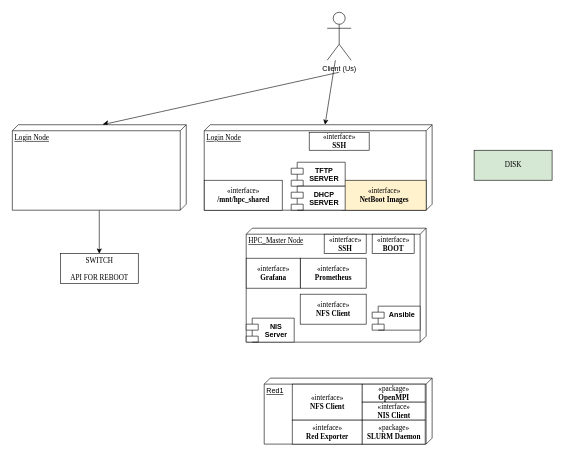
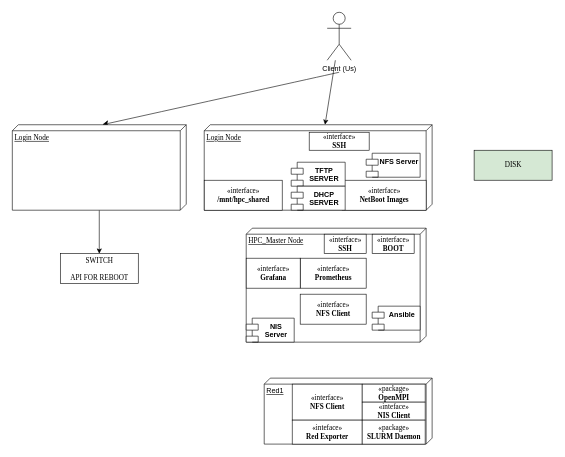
  <mxCell id="0" />
  <mxCell id="1" parent="0" />
  <mxCell id="2" value="Login Node" style="verticalAlign=top;align=left;spacingTop=8;spacingLeft=2;spacingRight=12;shape=cube;size=10;direction=south;fontStyle=4;html=1;rounded=0;shadow=0;comic=0;labelBackgroundColor=none;strokeWidth=1;fontFamily=Verdana;fontSize=12;FillColor=#006400;rotation=0;" parent="1" vertex="1"><mxGeometry x="340" y="207.5" width="380" height="142.5" as="geometry" /></mxCell>
  <mxCell id="3" value="HPC_Master Node" style="verticalAlign=top;align=left;spacingTop=8;spacingLeft=2;spacingRight=12;shape=cube;size=10;direction=south;fontStyle=4;html=1;rounded=0;shadow=0;comic=0;labelBackgroundColor=none;strokeWidth=1;fontFamily=Verdana;fontSize=12" parent="1" vertex="1"><mxGeometry x="410" y="380" width="300" height="190" as="geometry" /></mxCell>
  <mxCell id="4" style="edgeStyle=none;html=1;" edge="1" parent="1" source="5" target="2"><mxGeometry relative="1" as="geometry" /></mxCell>
  <mxCell id="5" value="Client (Us)" style="shape=umlActor;verticalLabelPosition=bottom;verticalAlign=top;html=1;outlineConnect=0;" parent="1" vertex="1"><mxGeometry x="545" y="20" width="40" height="80" as="geometry" /></mxCell>
- <mxCell id="6" value="«interface»&lt;br&gt;&lt;b&gt;NetBoot Images&lt;br&gt;&lt;/b&gt;" style="html=1;rounded=0;shadow=0;comic=0;labelBackgroundColor=none;strokeWidth=1;fontFamily=Verdana;fontSize=12;align=center;fillColor=#fff2cc;" parent="1" vertex="1"><mxGeometry x="570" y="300" width="140" height="50" as="geometry" /></mxCell>
+ <mxCell id="6" value="«interface»&lt;br&gt;&lt;b&gt;NetBoot Images&lt;br&gt;&lt;/b&gt;" style="html=1;rounded=0;shadow=0;comic=0;labelBackgroundColor=none;strokeWidth=1;fontFamily=Verdana;fontSize=12;align=center;" parent="1" vertex="1"><mxGeometry x="570" y="300" width="140" height="50" as="geometry" /></mxCell>
  <mxCell id="7" value="&lt;b&gt;NIS Server&lt;/b&gt;" style="shape=module;align=left;spacingLeft=20;align=center;verticalAlign=top;whiteSpace=wrap;html=1;" parent="1" vertex="1"><mxGeometry x="410" y="530" width="80" height="40" as="geometry" /></mxCell>
  <mxCell id="8" value="«interface»&lt;br&gt;&lt;b&gt;NFS Client&lt;/b&gt;" style="html=1;rounded=0;shadow=0;comic=0;labelBackgroundColor=none;strokeWidth=1;fontFamily=Verdana;fontSize=12;align=center;" parent="1" vertex="1"><mxGeometry x="500" y="490" width="110" height="50" as="geometry" /></mxCell>
  <mxCell id="9" value="" style="group" parent="1" vertex="1" connectable="0"><mxGeometry x="440" y="630" width="280" height="110" as="geometry" /></mxCell>
  <mxCell id="10" value="Red1&lt;div&gt;&lt;br&gt;&lt;/div&gt;" style="verticalAlign=top;align=left;spacingTop=8;spacingLeft=2;spacingRight=12;shape=cube;size=10;direction=south;fontStyle=4;html=1;whiteSpace=wrap;" parent="9" vertex="1"><mxGeometry width="280" height="110" as="geometry" /></mxCell>
  <mxCell id="11" value="«interface»&lt;br&gt;&lt;b&gt;NFS Client&lt;/b&gt;" style="html=1;rounded=0;shadow=0;comic=0;labelBackgroundColor=none;strokeWidth=1;fontFamily=Verdana;fontSize=12;align=center;" parent="9" vertex="1"><mxGeometry x="46.667" y="10" width="116.667" height="60" as="geometry" /></mxCell>
  <mxCell id="12" value="«package»&lt;br&gt;&lt;b&gt;OpenMPI&lt;/b&gt;" style="html=1;rounded=0;shadow=0;comic=0;labelBackgroundColor=none;strokeWidth=1;fontFamily=Verdana;fontSize=12;align=center;" parent="9" vertex="1"><mxGeometry x="163.333" y="10" width="105" height="30" as="geometry" /></mxCell>
  <mxCell id="13" value="«inteface»&lt;br&gt;&lt;b&gt;Red Exporter&lt;/b&gt;" style="html=1;rounded=0;shadow=0;comic=0;labelBackgroundColor=none;strokeWidth=1;fontFamily=Verdana;fontSize=12;align=center;" parent="9" vertex="1"><mxGeometry x="46.667" y="70" width="116.667" height="40" as="geometry" /></mxCell>
- <mxCell id="14" value="«interface»&lt;br&gt;&lt;b&gt;NIS Client&lt;/b&gt;" style="html=1;rounded=0;shadow=0;comic=0;labelBackgroundColor=none;strokeWidth=1;fontFamily=Verdana;fontSize=12;align=center;" parent="9" vertex="1"><mxGeometry x="163.333" y="40" width="105" height="30" as="geometry" /></mxCell>
+ <mxCell id="14" value="«inteface»&lt;br&gt;&lt;b&gt;NIS Client&lt;/b&gt;" style="html=1;rounded=0;shadow=0;comic=0;labelBackgroundColor=none;strokeWidth=1;fontFamily=Verdana;fontSize=12;align=center;" parent="9" vertex="1"><mxGeometry x="163.333" y="40" width="105" height="30" as="geometry" /></mxCell>
  <mxCell id="15" value="«package»&lt;br&gt;&lt;b&gt;SLURM Daemon&lt;/b&gt;" style="html=1;rounded=0;shadow=0;comic=0;labelBackgroundColor=none;strokeWidth=1;fontFamily=Verdana;fontSize=12;align=center;" parent="9" vertex="1"><mxGeometry x="163.333" y="70" width="105" height="40" as="geometry" /></mxCell>
  <mxCell id="16" value="&lt;b&gt;Ansible&lt;/b&gt;" style="shape=module;align=left;spacingLeft=20;align=center;verticalAlign=top;whiteSpace=wrap;html=1;" parent="1" vertex="1"><mxGeometry x="620" y="510" width="80" height="40" as="geometry" /></mxCell>
  <mxCell id="17" value="«interface»&lt;br&gt;&lt;b&gt;SSH&lt;/b&gt;" style="html=1;rounded=0;shadow=0;comic=0;labelBackgroundColor=none;strokeWidth=1;fontFamily=Verdana;fontSize=12;align=center;" parent="1" vertex="1"><mxGeometry x="515" y="220" width="100" height="30" as="geometry" /></mxCell>
  <mxCell id="18" value="«interface»&lt;br&gt;&lt;b&gt;SSH&lt;/b&gt;" style="html=1;rounded=0;shadow=0;comic=0;labelBackgroundColor=none;strokeWidth=1;fontFamily=Verdana;fontSize=12;align=center;" parent="1" vertex="1"><mxGeometry x="540" y="390" width="70" height="32.5" as="geometry" /></mxCell>
+ <mxCell id="19" value="&lt;b&gt;NFS Server&lt;br&gt;&lt;br&gt;&lt;/b&gt;" style="shape=module;align=left;spacingLeft=20;align=center;verticalAlign=top;whiteSpace=wrap;html=1;" parent="1" vertex="1"><mxGeometry x="610" y="255" width="90" height="40" as="geometry" /></mxCell>
  <mxCell id="20" value="«interface»&lt;br&gt;&lt;b&gt;Prometheus&lt;/b&gt;" style="html=1;rounded=0;shadow=0;comic=0;labelBackgroundColor=none;strokeWidth=1;fontFamily=Verdana;fontSize=12;align=center;" parent="1" vertex="1"><mxGeometry x="500" y="430" width="110" height="50" as="geometry" /></mxCell>
  <mxCell id="21" style="edgeStyle=none;curved=1;rounded=0;orthogonalLoop=1;jettySize=auto;html=1;fontSize=12;startSize=8;endSize=8;entryX=0;entryY=0;entryDx=0;entryDy=140;entryPerimeter=0;" parent="1" target="30" edge="1"><mxGeometry relative="1" as="geometry"><mxPoint x="565" y="120" as="sourcePoint" /></mxGeometry></mxCell>
  <mxCell id="22" value="«interface»&lt;br&gt;&lt;b&gt;Grafana&lt;/b&gt;" style="html=1;rounded=0;shadow=0;comic=0;labelBackgroundColor=none;strokeWidth=1;fontFamily=Verdana;fontSize=12;align=center;" parent="1" vertex="1"><mxGeometry x="410" y="430" width="90" height="50" as="geometry" /></mxCell>
  <mxCell id="23" value="«interface»&lt;br&gt;&lt;b&gt;/mnt/hpc_shared&lt;/b&gt;" style="html=1;rounded=0;shadow=0;comic=0;labelBackgroundColor=none;strokeWidth=1;fontFamily=Verdana;fontSize=12;align=center;" parent="1" vertex="1"><mxGeometry x="340" y="300" width="130" height="50" as="geometry" /></mxCell>
  <mxCell id="24" value="&lt;b&gt;TFTP SERVER&lt;/b&gt;&lt;span style=&quot;font-family: monospace; font-size: 0px; text-align: start; text-wrap-mode: nowrap;&quot;&gt;%3CmxGraphModel%3E%3Croot%3E%3CmxCell%20id%3D%220%22%2F%3E%3CmxCell%20id%3D%221%22%20parent%3D%220%22%2F%3E%3CmxCell%20id%3D%222%22%20value%3D%22%26lt%3Bb%26gt%3BNFS%20Server%26lt%3Bbr%26gt%3B%26lt%3Bbr%26gt%3B%26lt%3B%2Fb%26gt%3B%22%20style%3D%22shape%3Dmodule%3Balign%3Dleft%3BspacingLeft%3D20%3Balign%3Dcenter%3BverticalAlign%3Dtop%3BwhiteSpace%3Dwrap%3Bhtml%3D1%3B%22%20vertex%3D%221%22%20parent%3D%221%22%3E%3CmxGeometry%20x%3D%22770%22%20y%3D%22-465%22%20width%3D%2290%22%20height%3D%2240%22%20as%3D%22geometry%22%2F%3E%3C%2FmxCell%3E%3C%2Froot%3E%3C%2FmxGraphModel%3E&lt;/span&gt;" style="shape=module;align=left;spacingLeft=20;align=center;verticalAlign=top;whiteSpace=wrap;html=1;" vertex="1" parent="1"><mxGeometry x="485" y="270" width="90" height="40" as="geometry" /></mxCell>
  <mxCell id="25" value="&lt;b&gt;DHCP SERVER&lt;/b&gt;" style="shape=module;align=left;spacingLeft=20;align=center;verticalAlign=top;whiteSpace=wrap;html=1;" vertex="1" parent="1"><mxGeometry x="485" y="310" width="90" height="40" as="geometry" /></mxCell>
  <mxCell id="26" value="DISK" style="html=1;rounded=0;shadow=0;comic=0;labelBackgroundColor=none;strokeWidth=1;fontFamily=Verdana;fontSize=12;align=center;fillColor=#d5e8d4;" vertex="1" parent="1"><mxGeometry x="790" y="250" width="130" height="50" as="geometry" /></mxCell>
  <mxCell id="27" value="«interface»&lt;br&gt;&lt;b&gt;BOOT&lt;/b&gt;" style="html=1;rounded=0;shadow=0;comic=0;labelBackgroundColor=none;strokeWidth=1;fontFamily=Verdana;fontSize=12;align=center;" vertex="1" parent="1"><mxGeometry x="620" y="390" width="70" height="32.5" as="geometry" /></mxCell>
  <mxCell id="28" value="SWITCH&lt;div&gt;&lt;br&gt;&lt;/div&gt;&lt;div&gt;API FOR REBOOT&lt;/div&gt;" style="html=1;rounded=0;shadow=0;comic=0;labelBackgroundColor=none;strokeWidth=1;fontFamily=Verdana;fontSize=12;align=center;" vertex="1" parent="1"><mxGeometry x="100" y="422.5" width="130" height="50" as="geometry" /></mxCell>
  <mxCell id="29" style="edgeStyle=none;html=1;" edge="1" parent="1" source="30" target="28"><mxGeometry relative="1" as="geometry" /></mxCell>
  <mxCell id="30" value="Login Node" style="verticalAlign=top;align=left;spacingTop=8;spacingLeft=2;spacingRight=12;shape=cube;size=10;direction=south;fontStyle=4;html=1;rounded=0;shadow=0;comic=0;labelBackgroundColor=none;strokeWidth=1;fontFamily=Verdana;fontSize=12;FillColor=#006400;rotation=0;" vertex="1" parent="1"><mxGeometry x="20" y="207.5" width="290" height="142.5" as="geometry" /></mxCell>
